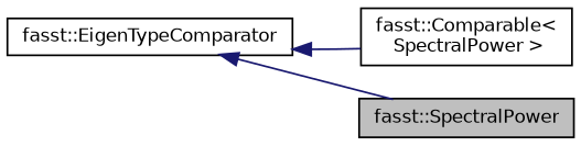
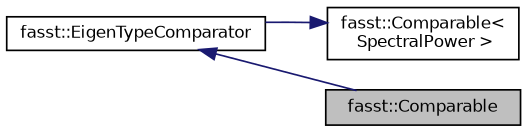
  digraph {
    rankdir=LR
    node [color=black fillcolor=white fontname=Helvetica fontsize=10 shape=record style=filled]
    edge [color=midnightblue dir=back fontname=Helvetica fontsize=10 labelfontname=Helvetica labelfontsize=10 style=solid]
-   n1 [fillcolor=grey75 fontcolor=black height=0.2 label="fasst::SpectralPower" width=0.4]
+   n1 [fillcolor=grey75 fontcolor=black height=0.2 label="fasst::Comparable" width=0.4]
    n2 [height=0.2 label="fasst::Comparable\<\l SpectralPower \>" width=0.4]
    n3 [height=0.2 label="fasst::EigenTypeComparator" width=0.4]
    n3 -> n1
-   n3 -> n2
+   n2 -> n3
  }
